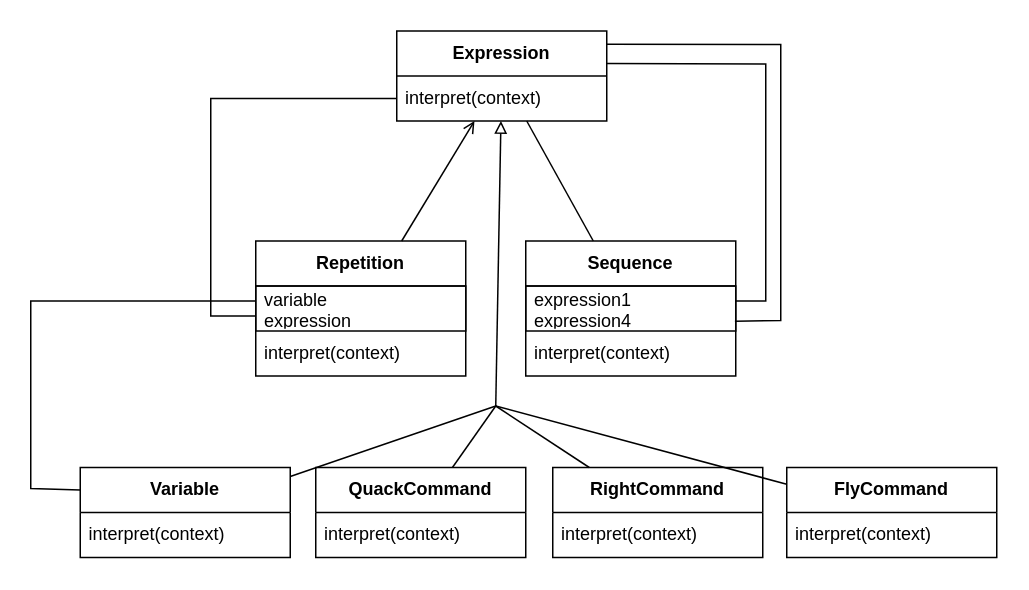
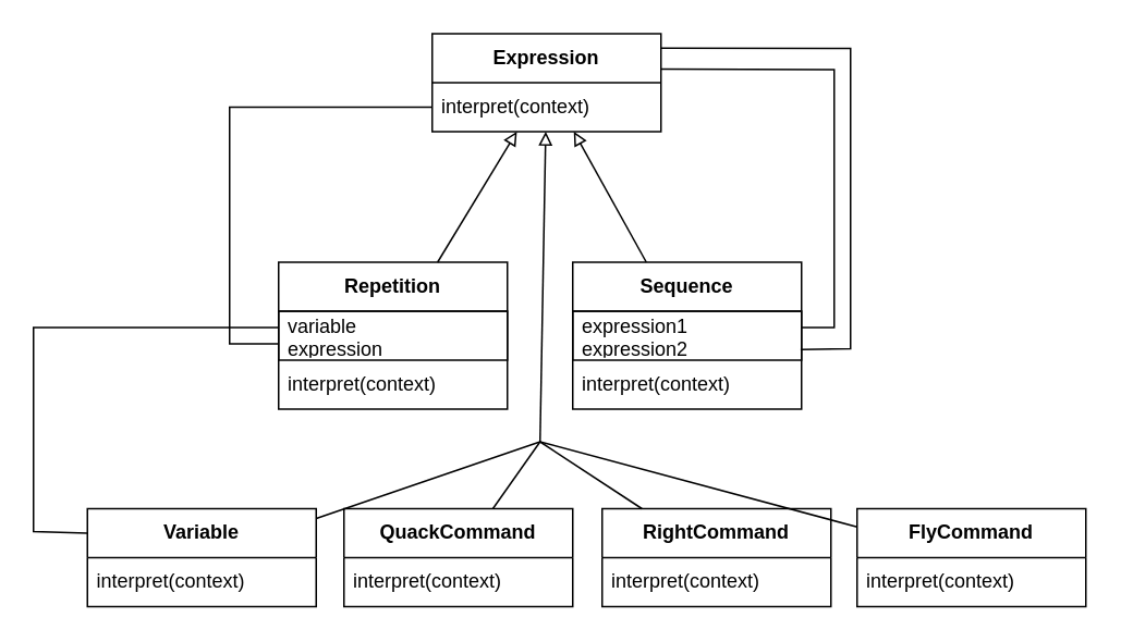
  <mxCell id="0" />
  <mxCell id="1" parent="0" />
  <mxCell id="2" value="Expression" style="swimlane;fontStyle=1;childLayout=stackLayout;horizontal=1;startSize=30;horizontalStack=0;resizeParent=1;resizeParentMax=0;resizeLast=0;collapsible=1;marginBottom=0;whiteSpace=wrap;html=1;" vertex="1" parent="1"><mxGeometry x="264" y="20" width="140" height="60" as="geometry" /></mxCell>
  <mxCell id="3" value="interpret(context)" style="text;strokeColor=none;fillColor=none;align=left;verticalAlign=middle;spacingLeft=4;spacingRight=4;overflow=hidden;points=[[0,0.5],[1,0.5]];portConstraint=eastwest;rotatable=0;whiteSpace=wrap;html=1;" vertex="1" parent="2"><mxGeometry y="30" width="140" height="30" as="geometry" /></mxCell>
  <mxCell id="4" value="Repetition" style="swimlane;fontStyle=1;childLayout=stackLayout;horizontal=1;startSize=30;horizontalStack=0;resizeParent=1;resizeParentMax=0;resizeLast=0;collapsible=1;marginBottom=0;whiteSpace=wrap;html=1;" vertex="1" parent="1"><mxGeometry x="170" y="160" width="140" height="90" as="geometry" /></mxCell>
  <mxCell id="5" value="variable&lt;br&gt;expression" style="text;strokeColor=default;fillColor=none;align=left;verticalAlign=middle;spacingLeft=4;spacingRight=4;overflow=hidden;points=[[0,0.5],[1,0.5]];portConstraint=eastwest;rotatable=0;whiteSpace=wrap;html=1;spacingBottom=0;" vertex="1" parent="4"><mxGeometry y="30" width="140" height="30" as="geometry" /></mxCell>
  <mxCell id="6" value="interpret(context)" style="text;strokeColor=none;fillColor=none;align=left;verticalAlign=middle;spacingLeft=4;spacingRight=4;overflow=hidden;points=[[0,0.5],[1,0.5]];portConstraint=eastwest;rotatable=0;whiteSpace=wrap;html=1;" vertex="1" parent="4"><mxGeometry y="60" width="140" height="30" as="geometry" /></mxCell>
  <mxCell id="7" value="Sequence" style="swimlane;fontStyle=1;childLayout=stackLayout;horizontal=1;startSize=30;horizontalStack=0;resizeParent=1;resizeParentMax=0;resizeLast=0;collapsible=1;marginBottom=0;whiteSpace=wrap;html=1;" vertex="1" parent="1"><mxGeometry x="350" y="160" width="140" height="90" as="geometry" /></mxCell>
- <mxCell id="8" value="expression1&lt;br&gt;expression4" style="text;strokeColor=default;fillColor=none;align=left;verticalAlign=middle;spacingLeft=4;spacingRight=4;overflow=hidden;points=[[0,0.5],[1,0.5]];portConstraint=eastwest;rotatable=0;whiteSpace=wrap;html=1;spacingBottom=0;" vertex="1" parent="7"><mxGeometry y="30" width="140" height="30" as="geometry" /></mxCell>
+ <mxCell id="8" value="expression1&lt;br&gt;expression2" style="text;strokeColor=default;fillColor=none;align=left;verticalAlign=middle;spacingLeft=4;spacingRight=4;overflow=hidden;points=[[0,0.5],[1,0.5]];portConstraint=eastwest;rotatable=0;whiteSpace=wrap;html=1;spacingBottom=0;" vertex="1" parent="7"><mxGeometry y="30" width="140" height="30" as="geometry" /></mxCell>
  <mxCell id="9" value="interpret(context)" style="text;strokeColor=none;fillColor=none;align=left;verticalAlign=middle;spacingLeft=4;spacingRight=4;overflow=hidden;points=[[0,0.5],[1,0.5]];portConstraint=eastwest;rotatable=0;whiteSpace=wrap;html=1;" vertex="1" parent="7"><mxGeometry y="60" width="140" height="30" as="geometry" /></mxCell>
  <mxCell id="10" value="Variable" style="swimlane;fontStyle=1;childLayout=stackLayout;horizontal=1;startSize=30;horizontalStack=0;resizeParent=1;resizeParentMax=0;resizeLast=0;collapsible=1;marginBottom=0;whiteSpace=wrap;html=1;" vertex="1" parent="1"><mxGeometry x="53" y="311" width="140" height="60" as="geometry" /></mxCell>
  <mxCell id="11" value="interpret(context)" style="text;strokeColor=none;fillColor=none;align=left;verticalAlign=middle;spacingLeft=4;spacingRight=4;overflow=hidden;points=[[0,0.5],[1,0.5]];portConstraint=eastwest;rotatable=0;whiteSpace=wrap;html=1;" vertex="1" parent="10"><mxGeometry y="30" width="140" height="30" as="geometry" /></mxCell>
  <mxCell id="12" value="QuackCommand" style="swimlane;fontStyle=1;childLayout=stackLayout;horizontal=1;startSize=30;horizontalStack=0;resizeParent=1;resizeParentMax=0;resizeLast=0;collapsible=1;marginBottom=0;whiteSpace=wrap;html=1;" vertex="1" parent="1"><mxGeometry x="210" y="311" width="140" height="60" as="geometry" /></mxCell>
  <mxCell id="13" value="interpret(context)" style="text;strokeColor=none;fillColor=none;align=left;verticalAlign=middle;spacingLeft=4;spacingRight=4;overflow=hidden;points=[[0,0.5],[1,0.5]];portConstraint=eastwest;rotatable=0;whiteSpace=wrap;html=1;" vertex="1" parent="12"><mxGeometry y="30" width="140" height="30" as="geometry" /></mxCell>
  <mxCell id="14" value="RightCommand" style="swimlane;fontStyle=1;childLayout=stackLayout;horizontal=1;startSize=30;horizontalStack=0;resizeParent=1;resizeParentMax=0;resizeLast=0;collapsible=1;marginBottom=0;whiteSpace=wrap;html=1;" vertex="1" parent="1"><mxGeometry x="368" y="311" width="140" height="60" as="geometry" /></mxCell>
  <mxCell id="15" value="interpret(context)" style="text;strokeColor=none;fillColor=none;align=left;verticalAlign=middle;spacingLeft=4;spacingRight=4;overflow=hidden;points=[[0,0.5],[1,0.5]];portConstraint=eastwest;rotatable=0;whiteSpace=wrap;html=1;" vertex="1" parent="14"><mxGeometry y="30" width="140" height="30" as="geometry" /></mxCell>
  <mxCell id="16" value="FlyCommand" style="swimlane;fontStyle=1;childLayout=stackLayout;horizontal=1;startSize=30;horizontalStack=0;resizeParent=1;resizeParentMax=0;resizeLast=0;collapsible=1;marginBottom=0;whiteSpace=wrap;html=1;" vertex="1" parent="1"><mxGeometry x="524" y="311" width="140" height="60" as="geometry" /></mxCell>
  <mxCell id="17" value="interpret(context)" style="text;strokeColor=none;fillColor=none;align=left;verticalAlign=middle;spacingLeft=4;spacingRight=4;overflow=hidden;points=[[0,0.5],[1,0.5]];portConstraint=eastwest;rotatable=0;whiteSpace=wrap;html=1;" vertex="1" parent="16"><mxGeometry y="30" width="140" height="30" as="geometry" /></mxCell>
- <mxCell id="18" value="" style="endArrow=open;html=1;rounded=0;endFill=0;" edge="1" parent="1" source="4" target="2"><mxGeometry width="50" height="50" relative="1" as="geometry"><mxPoint x="90" y="110" as="sourcePoint" /><mxPoint x="140" y="60" as="targetPoint" /></mxGeometry></mxCell>
- <mxCell id="19" value="" style="endArrow=none;html=1;rounded=0;endFill=0;" edge="1" parent="1" source="7" target="2"><mxGeometry width="50" height="50" relative="1" as="geometry"><mxPoint x="277.29" y="170" as="sourcePoint" /><mxPoint x="325.806" y="90" as="targetPoint" /></mxGeometry></mxCell>
+ <mxCell id="18" value="" style="endArrow=block;html=1;rounded=0;endFill=0;" edge="1" parent="1" source="4" target="2"><mxGeometry width="50" height="50" relative="1" as="geometry"><mxPoint x="90" y="110" as="sourcePoint" /><mxPoint x="140" y="60" as="targetPoint" /></mxGeometry></mxCell>
+ <mxCell id="19" value="" style="endArrow=block;html=1;rounded=0;endFill=0;" edge="1" parent="1" source="7" target="2"><mxGeometry width="50" height="50" relative="1" as="geometry"><mxPoint x="277.29" y="170" as="sourcePoint" /><mxPoint x="325.806" y="90" as="targetPoint" /></mxGeometry></mxCell>
  <mxCell id="20" value="" style="endArrow=none;html=1;rounded=0;entryX=0;entryY=0.5;entryDx=0;entryDy=0;" edge="1" parent="1" target="3"><mxGeometry width="50" height="50" relative="1" as="geometry"><mxPoint x="170" y="210" as="sourcePoint" /><mxPoint x="110" y="-10" as="targetPoint" /><Array as="points"><mxPoint x="140" y="210" /><mxPoint x="140" y="65" /></Array></mxGeometry></mxCell>
  <mxCell id="21" value="" style="endArrow=none;html=1;rounded=0;exitX=0;exitY=0.25;exitDx=0;exitDy=0;" edge="1" parent="1" source="10"><mxGeometry width="50" height="50" relative="1" as="geometry"><mxPoint x="180" y="220" as="sourcePoint" /><mxPoint x="170" y="200" as="targetPoint" /><Array as="points"><mxPoint x="20" y="325" /><mxPoint x="20" y="200" /></Array></mxGeometry></mxCell>
  <mxCell id="22" value="" style="endArrow=none;html=1;rounded=0;exitX=0.996;exitY=0.781;exitDx=0;exitDy=0;exitPerimeter=0;entryX=1.001;entryY=0.147;entryDx=0;entryDy=0;entryPerimeter=0;" edge="1" parent="1" source="8" target="2"><mxGeometry width="50" height="50" relative="1" as="geometry"><mxPoint x="530" y="240" as="sourcePoint" /><mxPoint x="580" y="200" as="targetPoint" /><Array as="points"><mxPoint x="520" y="213" /><mxPoint x="520" y="29" /></Array></mxGeometry></mxCell>
  <mxCell id="23" value="" style="endArrow=none;html=1;rounded=0;exitX=0.999;exitY=0.333;exitDx=0;exitDy=0;exitPerimeter=0;entryX=1.001;entryY=0.36;entryDx=0;entryDy=0;entryPerimeter=0;" edge="1" parent="1" source="8" target="2"><mxGeometry width="50" height="50" relative="1" as="geometry"><mxPoint x="499.44" y="223.43" as="sourcePoint" /><mxPoint x="413.72" y="51.54" as="targetPoint" /><Array as="points"><mxPoint x="510" y="200" /><mxPoint x="510" y="42" /></Array></mxGeometry></mxCell>
  <mxCell id="24" value="" style="endArrow=block;html=1;rounded=0;endFill=0;" edge="1" parent="1" target="2"><mxGeometry width="50" height="50" relative="1" as="geometry"><mxPoint x="330" y="270" as="sourcePoint" /><mxPoint x="325.806" y="90" as="targetPoint" /></mxGeometry></mxCell>
  <mxCell id="25" value="" style="endArrow=none;html=1;rounded=0;" edge="1" parent="1" source="10"><mxGeometry width="50" height="50" relative="1" as="geometry"><mxPoint x="140" y="330" as="sourcePoint" /><mxPoint x="330" y="270" as="targetPoint" /></mxGeometry></mxCell>
  <mxCell id="26" value="" style="endArrow=none;html=1;rounded=0;" edge="1" parent="1" source="12"><mxGeometry width="50" height="50" relative="1" as="geometry"><mxPoint x="200" y="460" as="sourcePoint" /><mxPoint x="330" y="270" as="targetPoint" /></mxGeometry></mxCell>
  <mxCell id="27" value="" style="endArrow=none;html=1;rounded=0;" edge="1" parent="1" source="14"><mxGeometry width="50" height="50" relative="1" as="geometry"><mxPoint x="420" y="480" as="sourcePoint" /><mxPoint x="330" y="270" as="targetPoint" /></mxGeometry></mxCell>
  <mxCell id="28" value="" style="endArrow=none;html=1;rounded=0;" edge="1" parent="1" target="16"><mxGeometry width="50" height="50" relative="1" as="geometry"><mxPoint x="330" y="270" as="sourcePoint" /><mxPoint x="360" y="210" as="targetPoint" /></mxGeometry></mxCell>
